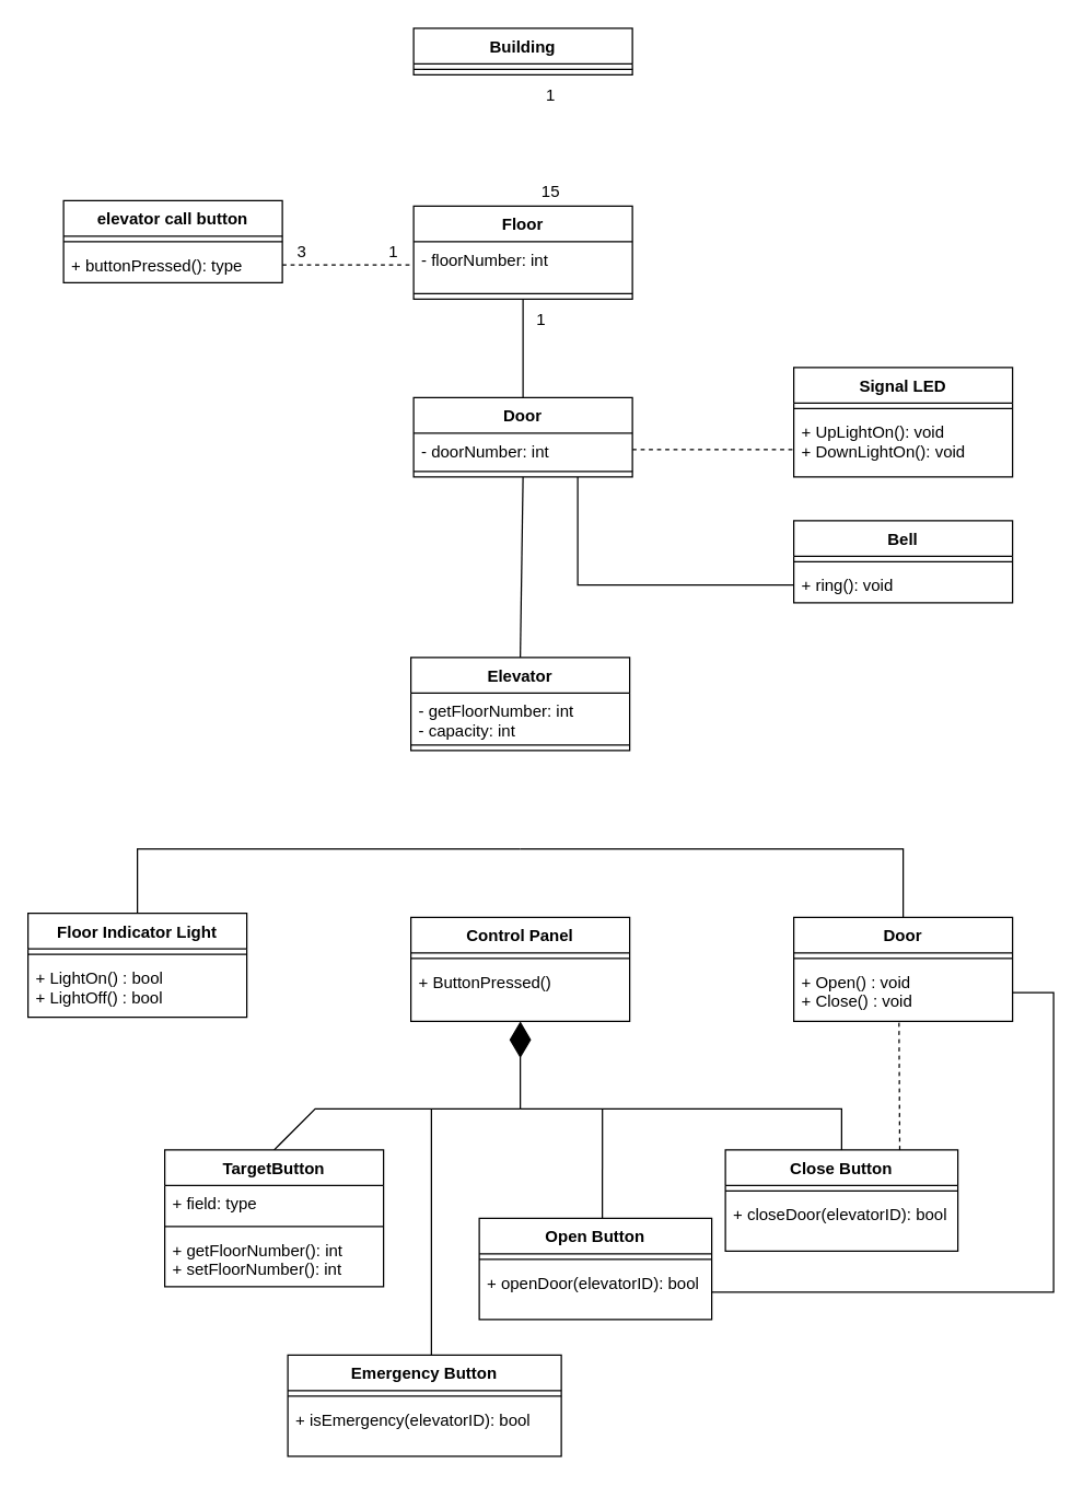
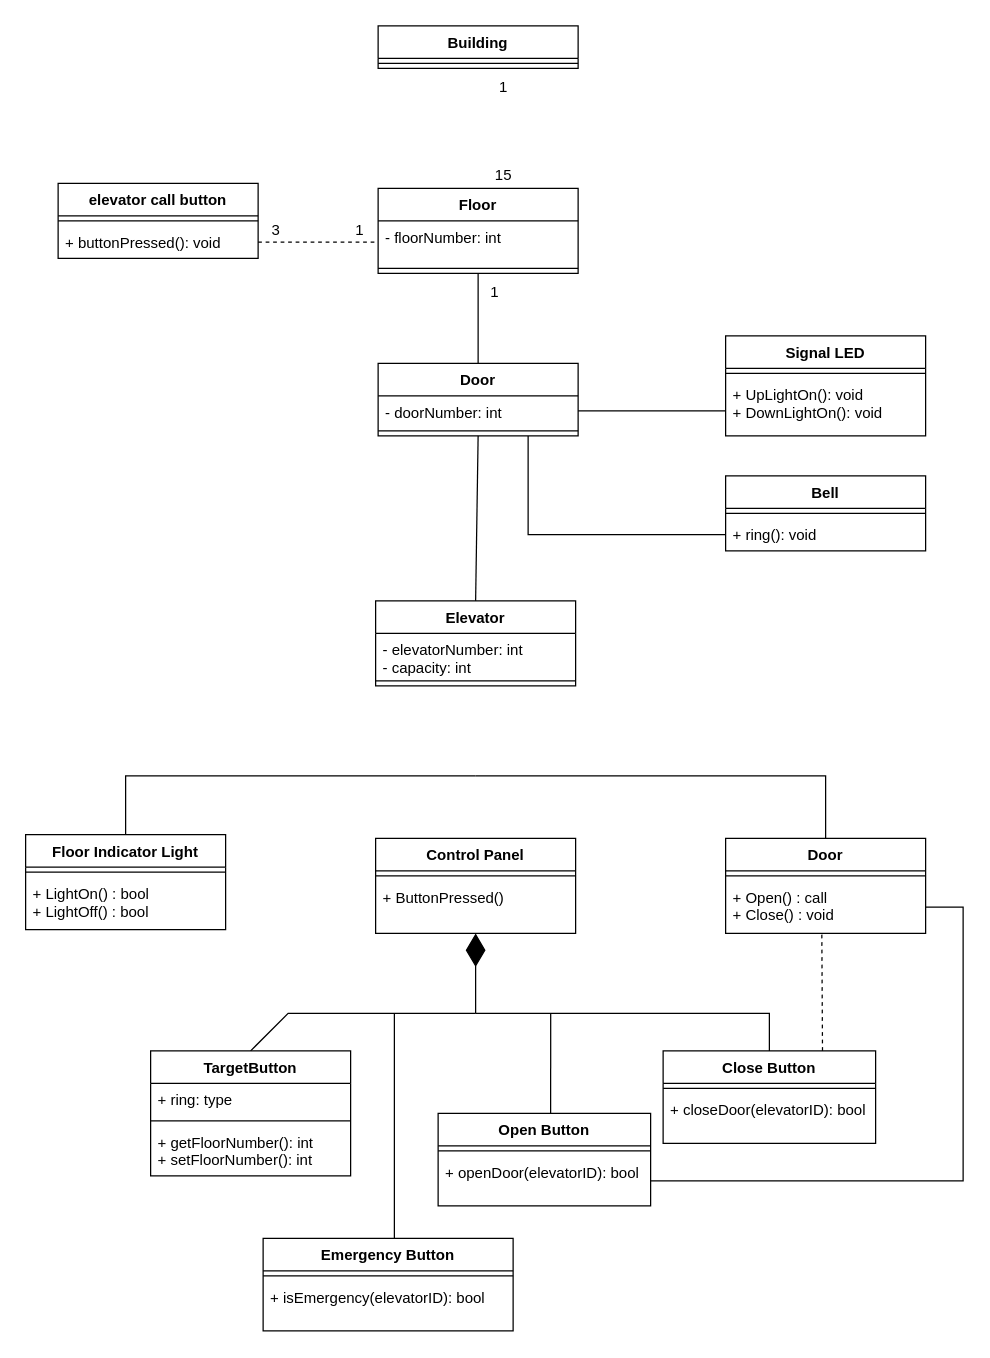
  <mxCell id="0" />
  <mxCell id="1" parent="0" />
  <mxCell id="2" value="Building" style="swimlane;fontStyle=1;align=center;verticalAlign=top;childLayout=stackLayout;horizontal=1;startSize=26;horizontalStack=0;resizeParent=1;resizeParentMax=0;resizeLast=0;collapsible=1;marginBottom=0;" parent="1" vertex="1"><mxGeometry x="302" y="20" width="160" height="34" as="geometry" /></mxCell>
  <mxCell id="3" value="" style="line;strokeWidth=1;fillColor=none;align=left;verticalAlign=middle;spacingTop=-1;spacingLeft=3;spacingRight=3;rotatable=0;labelPosition=right;points=[];portConstraint=eastwest;strokeColor=inherit;" parent="2" vertex="1"><mxGeometry y="26" width="160" height="8" as="geometry" /></mxCell>
  <mxCell id="4" value="Elevator" style="swimlane;fontStyle=1;align=center;verticalAlign=top;childLayout=stackLayout;horizontal=1;startSize=26;horizontalStack=0;resizeParent=1;resizeParentMax=0;resizeLast=0;collapsible=1;marginBottom=0;" parent="1" vertex="1"><mxGeometry x="300" y="480" width="160" height="68" as="geometry" /></mxCell>
- <mxCell id="5" value="- getFloorNumber: int&#10;- capacity: int" style="text;strokeColor=none;fillColor=none;align=left;verticalAlign=top;spacingLeft=4;spacingRight=4;overflow=hidden;rotatable=0;points=[[0,0.5],[1,0.5]];portConstraint=eastwest;" parent="4" vertex="1"><mxGeometry y="26" width="160" height="34" as="geometry" /></mxCell>
+ <mxCell id="5" value="- elevatorNumber: int&#10;- capacity: int" style="text;strokeColor=none;fillColor=none;align=left;verticalAlign=top;spacingLeft=4;spacingRight=4;overflow=hidden;rotatable=0;points=[[0,0.5],[1,0.5]];portConstraint=eastwest;" parent="4" vertex="1"><mxGeometry y="26" width="160" height="34" as="geometry" /></mxCell>
  <mxCell id="6" value="" style="line;strokeWidth=1;fillColor=none;align=left;verticalAlign=middle;spacingTop=-1;spacingLeft=3;spacingRight=3;rotatable=0;labelPosition=right;points=[];portConstraint=eastwest;strokeColor=inherit;" parent="4" vertex="1"><mxGeometry y="60" width="160" height="8" as="geometry" /></mxCell>
  <mxCell id="7" value="Floor" style="swimlane;fontStyle=1;align=center;verticalAlign=top;childLayout=stackLayout;horizontal=1;startSize=26;horizontalStack=0;resizeParent=1;resizeParentMax=0;resizeLast=0;collapsible=1;marginBottom=0;" vertex="1" parent="1"><mxGeometry x="302" y="150" width="160" height="68" as="geometry" /></mxCell>
  <mxCell id="8" value="- floorNumber: int" style="text;strokeColor=none;fillColor=none;align=left;verticalAlign=top;spacingLeft=4;spacingRight=4;overflow=hidden;rotatable=0;points=[[0,0.5],[1,0.5]];portConstraint=eastwest;" vertex="1" parent="7"><mxGeometry y="26" width="160" height="34" as="geometry" /></mxCell>
  <mxCell id="9" value="" style="line;strokeWidth=1;fillColor=none;align=left;verticalAlign=middle;spacingTop=-1;spacingLeft=3;spacingRight=3;rotatable=0;labelPosition=right;points=[];portConstraint=eastwest;strokeColor=inherit;" vertex="1" parent="7"><mxGeometry y="60" width="160" height="8" as="geometry" /></mxCell>
  <mxCell id="10" value="Door" style="swimlane;fontStyle=1;align=center;verticalAlign=top;childLayout=stackLayout;horizontal=1;startSize=26;horizontalStack=0;resizeParent=1;resizeParentMax=0;resizeLast=0;collapsible=1;marginBottom=0;" vertex="1" parent="1"><mxGeometry x="580" y="670" width="160" height="76" as="geometry" /></mxCell>
  <mxCell id="11" value="" style="line;strokeWidth=1;fillColor=none;align=left;verticalAlign=middle;spacingTop=-1;spacingLeft=3;spacingRight=3;rotatable=0;labelPosition=right;points=[];portConstraint=eastwest;strokeColor=inherit;" vertex="1" parent="10"><mxGeometry y="26" width="160" height="8" as="geometry" /></mxCell>
- <mxCell id="12" value="+ Open() : void&#10;+ Close() : void" style="text;strokeColor=none;fillColor=none;align=left;verticalAlign=top;spacingLeft=4;spacingRight=4;overflow=hidden;rotatable=0;points=[[0,0.5],[1,0.5]];portConstraint=eastwest;" vertex="1" parent="10"><mxGeometry y="34" width="160" height="42" as="geometry" /></mxCell>
+ <mxCell id="12" value="+ Open() : call&#10;+ Close() : void" style="text;strokeColor=none;fillColor=none;align=left;verticalAlign=top;spacingLeft=4;spacingRight=4;overflow=hidden;rotatable=0;points=[[0,0.5],[1,0.5]];portConstraint=eastwest;" vertex="1" parent="10"><mxGeometry y="34" width="160" height="42" as="geometry" /></mxCell>
  <mxCell id="13" style="edgeStyle=none;rounded=0;orthogonalLoop=1;jettySize=auto;html=1;exitX=0.5;exitY=0;exitDx=0;exitDy=0;startArrow=none;startFill=0;endArrow=none;endFill=0;" edge="1" parent="1" source="14"><mxGeometry relative="1" as="geometry"><mxPoint x="380" y="620" as="targetPoint" /><Array as="points"><mxPoint x="100" y="620" /></Array></mxGeometry></mxCell>
  <mxCell id="14" value="Floor Indicator Light" style="swimlane;fontStyle=1;align=center;verticalAlign=top;childLayout=stackLayout;horizontal=1;startSize=26;horizontalStack=0;resizeParent=1;resizeParentMax=0;resizeLast=0;collapsible=1;marginBottom=0;" vertex="1" parent="1"><mxGeometry x="20" y="667" width="160" height="76" as="geometry" /></mxCell>
  <mxCell id="15" value="" style="line;strokeWidth=1;fillColor=none;align=left;verticalAlign=middle;spacingTop=-1;spacingLeft=3;spacingRight=3;rotatable=0;labelPosition=right;points=[];portConstraint=eastwest;strokeColor=inherit;" vertex="1" parent="14"><mxGeometry y="26" width="160" height="8" as="geometry" /></mxCell>
  <mxCell id="16" value="+ LightOn() : bool&#10;+ LightOff() : bool" style="text;strokeColor=none;fillColor=none;align=left;verticalAlign=top;spacingLeft=4;spacingRight=4;overflow=hidden;rotatable=0;points=[[0,0.5],[1,0.5]];portConstraint=eastwest;" vertex="1" parent="14"><mxGeometry y="34" width="160" height="42" as="geometry" /></mxCell>
  <mxCell id="17" value="Control Panel" style="swimlane;fontStyle=1;align=center;verticalAlign=top;childLayout=stackLayout;horizontal=1;startSize=26;horizontalStack=0;resizeParent=1;resizeParentMax=0;resizeLast=0;collapsible=1;marginBottom=0;" vertex="1" parent="1"><mxGeometry x="300" y="670" width="160" height="76" as="geometry" /></mxCell>
  <mxCell id="18" value="" style="line;strokeWidth=1;fillColor=none;align=left;verticalAlign=middle;spacingTop=-1;spacingLeft=3;spacingRight=3;rotatable=0;labelPosition=right;points=[];portConstraint=eastwest;strokeColor=inherit;" vertex="1" parent="17"><mxGeometry y="26" width="160" height="8" as="geometry" /></mxCell>
  <mxCell id="19" value="+ ButtonPressed()" style="text;strokeColor=none;fillColor=none;align=left;verticalAlign=top;spacingLeft=4;spacingRight=4;overflow=hidden;rotatable=0;points=[[0,0.5],[1,0.5]];portConstraint=eastwest;" vertex="1" parent="17"><mxGeometry y="34" width="160" height="42" as="geometry" /></mxCell>
  <mxCell id="20" style="edgeStyle=none;rounded=0;orthogonalLoop=1;jettySize=auto;html=1;exitX=0.5;exitY=0;exitDx=0;exitDy=0;endArrow=none;endFill=0;" edge="1" parent="1" source="25"><mxGeometry relative="1" as="geometry"><mxPoint x="380" y="810" as="targetPoint" /><mxPoint x="210" y="840" as="sourcePoint" /><Array as="points"><mxPoint x="230" y="810" /></Array></mxGeometry></mxCell>
  <mxCell id="21" style="edgeStyle=none;rounded=0;orthogonalLoop=1;jettySize=auto;html=1;exitX=0.5;exitY=0;exitDx=0;exitDy=0;endArrow=none;endFill=0;" edge="1" parent="1"><mxGeometry relative="1" as="geometry"><mxPoint x="440.071" y="810" as="targetPoint" /><mxPoint x="440" y="890" as="sourcePoint" /></mxGeometry></mxCell>
  <mxCell id="22" style="edgeStyle=none;rounded=0;orthogonalLoop=1;jettySize=auto;html=1;exitX=0.5;exitY=0;exitDx=0;exitDy=0;endArrow=none;endFill=0;" edge="1" parent="1" source="33"><mxGeometry relative="1" as="geometry"><mxPoint x="380" y="810" as="targetPoint" /><mxPoint x="510" y="840" as="sourcePoint" /><Array as="points"><mxPoint x="615" y="810" /><mxPoint x="510" y="810" /></Array></mxGeometry></mxCell>
  <mxCell id="23" style="edgeStyle=none;rounded=0;orthogonalLoop=1;jettySize=auto;html=1;exitX=0.5;exitY=0;exitDx=0;exitDy=0;endArrow=none;endFill=0;" edge="1" parent="1"><mxGeometry relative="1" as="geometry"><mxPoint x="315" y="810" as="targetPoint" /><mxPoint x="315" y="990" as="sourcePoint" /></mxGeometry></mxCell>
  <mxCell id="24" value="" style="endArrow=none;html=1;endSize=24;startArrow=diamondThin;startSize=24;startFill=1;edgeStyle=orthogonalEdgeStyle;align=left;verticalAlign=bottom;rounded=0;exitX=0.5;exitY=1;exitDx=0;exitDy=0;endFill=0;targetPerimeterSpacing=24;sourcePerimeterSpacing=24;" edge="1" parent="1" source="17"><mxGeometry x="-1" y="3" relative="1" as="geometry"><mxPoint x="380" y="750" as="sourcePoint" /><mxPoint x="380" y="810" as="targetPoint" /></mxGeometry></mxCell>
  <mxCell id="25" value="TargetButton" style="swimlane;fontStyle=1;align=center;verticalAlign=top;childLayout=stackLayout;horizontal=1;startSize=26;horizontalStack=0;resizeParent=1;resizeParentMax=0;resizeLast=0;collapsible=1;marginBottom=0;" vertex="1" parent="1"><mxGeometry x="120" y="840" width="160" height="100" as="geometry" /></mxCell>
- <mxCell id="26" value="+ field: type" style="text;strokeColor=none;fillColor=none;align=left;verticalAlign=top;spacingLeft=4;spacingRight=4;overflow=hidden;rotatable=0;points=[[0,0.5],[1,0.5]];portConstraint=eastwest;" vertex="1" parent="25"><mxGeometry y="26" width="160" height="26" as="geometry" /></mxCell>
+ <mxCell id="26" value="+ ring: type" style="text;strokeColor=none;fillColor=none;align=left;verticalAlign=top;spacingLeft=4;spacingRight=4;overflow=hidden;rotatable=0;points=[[0,0.5],[1,0.5]];portConstraint=eastwest;" vertex="1" parent="25"><mxGeometry y="26" width="160" height="26" as="geometry" /></mxCell>
  <mxCell id="27" value="" style="line;strokeWidth=1;fillColor=none;align=left;verticalAlign=middle;spacingTop=-1;spacingLeft=3;spacingRight=3;rotatable=0;labelPosition=right;points=[];portConstraint=eastwest;strokeColor=inherit;" vertex="1" parent="25"><mxGeometry y="52" width="160" height="8" as="geometry" /></mxCell>
  <mxCell id="28" value="+ getFloorNumber(): int&#10;+ setFloorNumber(): int" style="text;strokeColor=none;fillColor=none;align=left;verticalAlign=top;spacingLeft=4;spacingRight=4;overflow=hidden;rotatable=0;points=[[0,0.5],[1,0.5]];portConstraint=eastwest;" vertex="1" parent="25"><mxGeometry y="60" width="160" height="40" as="geometry" /></mxCell>
  <mxCell id="29" value="Open Button" style="swimlane;fontStyle=1;align=center;verticalAlign=top;childLayout=stackLayout;horizontal=1;startSize=26;horizontalStack=0;resizeParent=1;resizeParentMax=0;resizeLast=0;collapsible=1;marginBottom=0;" vertex="1" parent="1"><mxGeometry x="350" y="890" width="170" height="74" as="geometry" /></mxCell>
  <mxCell id="30" value="" style="line;strokeWidth=1;fillColor=none;align=left;verticalAlign=middle;spacingTop=-1;spacingLeft=3;spacingRight=3;rotatable=0;labelPosition=right;points=[];portConstraint=eastwest;strokeColor=inherit;" vertex="1" parent="29"><mxGeometry y="26" width="170" height="8" as="geometry" /></mxCell>
  <mxCell id="31" value="+ openDoor(elevatorID): bool" style="text;strokeColor=none;fillColor=none;align=left;verticalAlign=top;spacingLeft=4;spacingRight=4;overflow=hidden;rotatable=0;points=[[0,0.5],[1,0.5]];portConstraint=eastwest;" vertex="1" parent="29"><mxGeometry y="34" width="170" height="40" as="geometry" /></mxCell>
  <mxCell id="32" style="edgeStyle=none;rounded=0;orthogonalLoop=1;jettySize=auto;html=1;exitX=0.75;exitY=0;exitDx=0;exitDy=0;entryX=0.481;entryY=0.988;entryDx=0;entryDy=0;entryPerimeter=0;endArrow=none;endFill=0;dashed=1;" edge="1" parent="1" source="33" target="12"><mxGeometry relative="1" as="geometry" /></mxCell>
  <mxCell id="33" value="Close Button" style="swimlane;fontStyle=1;align=center;verticalAlign=top;childLayout=stackLayout;horizontal=1;startSize=26;horizontalStack=0;resizeParent=1;resizeParentMax=0;resizeLast=0;collapsible=1;marginBottom=0;" vertex="1" parent="1"><mxGeometry x="530" y="840" width="170" height="74" as="geometry" /></mxCell>
  <mxCell id="34" value="" style="line;strokeWidth=1;fillColor=none;align=left;verticalAlign=middle;spacingTop=-1;spacingLeft=3;spacingRight=3;rotatable=0;labelPosition=right;points=[];portConstraint=eastwest;strokeColor=inherit;" vertex="1" parent="33"><mxGeometry y="26" width="170" height="8" as="geometry" /></mxCell>
  <mxCell id="35" value="+ closeDoor(elevatorID): bool" style="text;strokeColor=none;fillColor=none;align=left;verticalAlign=top;spacingLeft=4;spacingRight=4;overflow=hidden;rotatable=0;points=[[0,0.5],[1,0.5]];portConstraint=eastwest;" vertex="1" parent="33"><mxGeometry y="34" width="170" height="40" as="geometry" /></mxCell>
  <mxCell id="36" value="Emergency Button" style="swimlane;fontStyle=1;align=center;verticalAlign=top;childLayout=stackLayout;horizontal=1;startSize=26;horizontalStack=0;resizeParent=1;resizeParentMax=0;resizeLast=0;collapsible=1;marginBottom=0;" vertex="1" parent="1"><mxGeometry x="210" y="990" width="200" height="74" as="geometry" /></mxCell>
  <mxCell id="37" value="" style="line;strokeWidth=1;fillColor=none;align=left;verticalAlign=middle;spacingTop=-1;spacingLeft=3;spacingRight=3;rotatable=0;labelPosition=right;points=[];portConstraint=eastwest;strokeColor=inherit;" vertex="1" parent="36"><mxGeometry y="26" width="200" height="8" as="geometry" /></mxCell>
  <mxCell id="38" value="+ isEmergency(elevatorID): bool" style="text;strokeColor=none;fillColor=none;align=left;verticalAlign=top;spacingLeft=4;spacingRight=4;overflow=hidden;rotatable=0;points=[[0,0.5],[1,0.5]];portConstraint=eastwest;" vertex="1" parent="36"><mxGeometry y="34" width="200" height="40" as="geometry" /></mxCell>
  <mxCell id="39" style="edgeStyle=none;rounded=0;orthogonalLoop=1;jettySize=auto;html=1;exitX=1;exitY=0.5;exitDx=0;exitDy=0;endArrow=none;endFill=0;entryX=1;entryY=0.5;entryDx=0;entryDy=0;" edge="1" parent="1" source="31" target="12"><mxGeometry relative="1" as="geometry"><mxPoint x="770" y="914" as="targetPoint" /><Array as="points"><mxPoint x="770" y="944" /><mxPoint x="770" y="820" /><mxPoint x="770" y="725" /></Array></mxGeometry></mxCell>
  <mxCell id="40" style="edgeStyle=none;rounded=0;orthogonalLoop=1;jettySize=auto;html=1;exitX=0.5;exitY=0;exitDx=0;exitDy=0;startArrow=none;startFill=0;endArrow=none;endFill=0;" edge="1" parent="1" source="10"><mxGeometry relative="1" as="geometry"><mxPoint x="380" y="620" as="targetPoint" /><mxPoint x="100" y="630" as="sourcePoint" /><Array as="points"><mxPoint x="660" y="620" /></Array></mxGeometry></mxCell>
  <mxCell id="41" style="edgeStyle=none;rounded=0;orthogonalLoop=1;jettySize=auto;html=1;exitX=0.5;exitY=0;exitDx=0;exitDy=0;entryX=0.5;entryY=1;entryDx=0;entryDy=0;startArrow=none;startFill=0;endArrow=none;endFill=0;" edge="1" parent="1" source="43" target="7"><mxGeometry relative="1" as="geometry" /></mxCell>
  <mxCell id="42" style="edgeStyle=none;rounded=0;orthogonalLoop=1;jettySize=auto;html=1;exitX=0.5;exitY=1;exitDx=0;exitDy=0;entryX=0.5;entryY=0;entryDx=0;entryDy=0;startArrow=none;startFill=0;endArrow=none;endFill=0;" edge="1" parent="1" source="43" target="4"><mxGeometry relative="1" as="geometry" /></mxCell>
  <mxCell id="43" value="Door" style="swimlane;fontStyle=1;align=center;verticalAlign=top;childLayout=stackLayout;horizontal=1;startSize=26;horizontalStack=0;resizeParent=1;resizeParentMax=0;resizeLast=0;collapsible=1;marginBottom=0;" vertex="1" parent="1"><mxGeometry x="302" y="290" width="160" height="58" as="geometry" /></mxCell>
  <mxCell id="44" value="- doorNumber: int" style="text;strokeColor=none;fillColor=none;align=left;verticalAlign=top;spacingLeft=4;spacingRight=4;overflow=hidden;rotatable=0;points=[[0,0.5],[1,0.5]];portConstraint=eastwest;" vertex="1" parent="43"><mxGeometry y="26" width="160" height="24" as="geometry" /></mxCell>
  <mxCell id="45" value="" style="line;strokeWidth=1;fillColor=none;align=left;verticalAlign=middle;spacingTop=-1;spacingLeft=3;spacingRight=3;rotatable=0;labelPosition=right;points=[];portConstraint=eastwest;strokeColor=inherit;" vertex="1" parent="43"><mxGeometry y="50" width="160" height="8" as="geometry" /></mxCell>
  <mxCell id="46" value="1" style="text;html=1;align=center;verticalAlign=middle;resizable=0;points=[];autosize=1;strokeColor=none;fillColor=none;" vertex="1" parent="1"><mxGeometry x="387" y="54" width="30" height="30" as="geometry" /></mxCell>
  <mxCell id="47" value="15" style="text;html=1;align=center;verticalAlign=middle;resizable=0;points=[];autosize=1;strokeColor=none;fillColor=none;" vertex="1" parent="1"><mxGeometry x="382" y="125" width="40" height="30" as="geometry" /></mxCell>
  <mxCell id="48" value="Bell" style="swimlane;fontStyle=1;align=center;verticalAlign=top;childLayout=stackLayout;horizontal=1;startSize=26;horizontalStack=0;resizeParent=1;resizeParentMax=0;resizeLast=0;collapsible=1;marginBottom=0;" vertex="1" parent="1"><mxGeometry x="580" y="380" width="160" height="60" as="geometry" /></mxCell>
  <mxCell id="49" value="" style="line;strokeWidth=1;fillColor=none;align=left;verticalAlign=middle;spacingTop=-1;spacingLeft=3;spacingRight=3;rotatable=0;labelPosition=right;points=[];portConstraint=eastwest;strokeColor=inherit;" vertex="1" parent="48"><mxGeometry y="26" width="160" height="8" as="geometry" /></mxCell>
  <mxCell id="50" value="+ ring(): void" style="text;strokeColor=none;fillColor=none;align=left;verticalAlign=top;spacingLeft=4;spacingRight=4;overflow=hidden;rotatable=0;points=[[0,0.5],[1,0.5]];portConstraint=eastwest;" vertex="1" parent="48"><mxGeometry y="34" width="160" height="26" as="geometry" /></mxCell>
  <mxCell id="51" value="Signal LED" style="swimlane;fontStyle=1;align=center;verticalAlign=top;childLayout=stackLayout;horizontal=1;startSize=26;horizontalStack=0;resizeParent=1;resizeParentMax=0;resizeLast=0;collapsible=1;marginBottom=0;" vertex="1" parent="1"><mxGeometry x="580" y="268" width="160" height="80" as="geometry" /></mxCell>
  <mxCell id="52" value="" style="line;strokeWidth=1;fillColor=none;align=left;verticalAlign=middle;spacingTop=-1;spacingLeft=3;spacingRight=3;rotatable=0;labelPosition=right;points=[];portConstraint=eastwest;strokeColor=inherit;" vertex="1" parent="51"><mxGeometry y="26" width="160" height="8" as="geometry" /></mxCell>
  <mxCell id="53" value="+ UpLightOn(): void&#10;+ DownLightOn(): void" style="text;strokeColor=none;fillColor=none;align=left;verticalAlign=top;spacingLeft=4;spacingRight=4;overflow=hidden;rotatable=0;points=[[0,0.5],[1,0.5]];portConstraint=eastwest;" vertex="1" parent="51"><mxGeometry y="34" width="160" height="46" as="geometry" /></mxCell>
  <mxCell id="54" value="elevator call button" style="swimlane;fontStyle=1;align=center;verticalAlign=top;childLayout=stackLayout;horizontal=1;startSize=26;horizontalStack=0;resizeParent=1;resizeParentMax=0;resizeLast=0;collapsible=1;marginBottom=0;" vertex="1" parent="1"><mxGeometry x="46" y="146" width="160" height="60" as="geometry" /></mxCell>
  <mxCell id="55" value="" style="line;strokeWidth=1;fillColor=none;align=left;verticalAlign=middle;spacingTop=-1;spacingLeft=3;spacingRight=3;rotatable=0;labelPosition=right;points=[];portConstraint=eastwest;strokeColor=inherit;" vertex="1" parent="54"><mxGeometry y="26" width="160" height="8" as="geometry" /></mxCell>
- <mxCell id="56" value="+ buttonPressed(): type" style="text;strokeColor=none;fillColor=none;align=left;verticalAlign=top;spacingLeft=4;spacingRight=4;overflow=hidden;rotatable=0;points=[[0,0.5],[1,0.5]];portConstraint=eastwest;" vertex="1" parent="54"><mxGeometry y="34" width="160" height="26" as="geometry" /></mxCell>
+ <mxCell id="56" value="+ buttonPressed(): void" style="text;strokeColor=none;fillColor=none;align=left;verticalAlign=top;spacingLeft=4;spacingRight=4;overflow=hidden;rotatable=0;points=[[0,0.5],[1,0.5]];portConstraint=eastwest;" vertex="1" parent="54"><mxGeometry y="34" width="160" height="26" as="geometry" /></mxCell>
  <mxCell id="57" value="1" style="text;html=1;align=center;verticalAlign=middle;resizable=0;points=[];autosize=1;strokeColor=none;fillColor=none;" vertex="1" parent="1"><mxGeometry x="380" y="218" width="30" height="30" as="geometry" /></mxCell>
  <mxCell id="58" style="edgeStyle=none;rounded=0;orthogonalLoop=1;jettySize=auto;html=1;exitX=0;exitY=0.5;exitDx=0;exitDy=0;entryX=0.75;entryY=1;entryDx=0;entryDy=0;startArrow=none;startFill=0;endArrow=none;endFill=0;" edge="1" parent="1" source="50" target="43"><mxGeometry relative="1" as="geometry"><Array as="points"><mxPoint x="422" y="427" /></Array></mxGeometry></mxCell>
  <mxCell id="59" style="edgeStyle=none;rounded=0;orthogonalLoop=1;jettySize=auto;html=1;exitX=1;exitY=0.5;exitDx=0;exitDy=0;entryX=0;entryY=0.5;entryDx=0;entryDy=0;startArrow=none;startFill=0;endArrow=none;endFill=0;dashed=1;" edge="1" parent="1" source="56" target="8"><mxGeometry relative="1" as="geometry" /></mxCell>
  <mxCell id="60" value="1" style="text;html=1;align=center;verticalAlign=middle;resizable=0;points=[];autosize=1;strokeColor=none;fillColor=none;" vertex="1" parent="1"><mxGeometry x="272" y="169" width="30" height="30" as="geometry" /></mxCell>
  <mxCell id="61" value="3" style="text;html=1;align=center;verticalAlign=middle;resizable=0;points=[];autosize=1;strokeColor=none;fillColor=none;" vertex="1" parent="1"><mxGeometry x="205" y="169" width="30" height="30" as="geometry" /></mxCell>
- <mxCell id="62" style="edgeStyle=none;rounded=0;orthogonalLoop=1;jettySize=auto;html=1;exitX=1;exitY=0.5;exitDx=0;exitDy=0;entryX=0;entryY=0.75;entryDx=0;entryDy=0;startArrow=none;startFill=0;endArrow=none;endFill=0;startSize=24;endSize=24;sourcePerimeterSpacing=24;targetPerimeterSpacing=24;dashed=1;" edge="1" parent="1" source="44" target="51"><mxGeometry relative="1" as="geometry" /></mxCell>
+ <mxCell id="62" style="edgeStyle=none;rounded=0;orthogonalLoop=1;jettySize=auto;html=1;exitX=1;exitY=0.5;exitDx=0;exitDy=0;entryX=0;entryY=0.75;entryDx=0;entryDy=0;startArrow=none;startFill=0;endArrow=none;endFill=0;startSize=24;endSize=24;sourcePerimeterSpacing=24;targetPerimeterSpacing=24;" edge="1" parent="1" source="44" target="51"><mxGeometry relative="1" as="geometry" /></mxCell>
